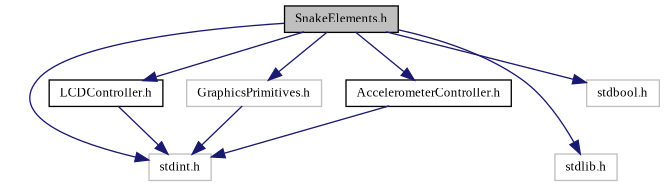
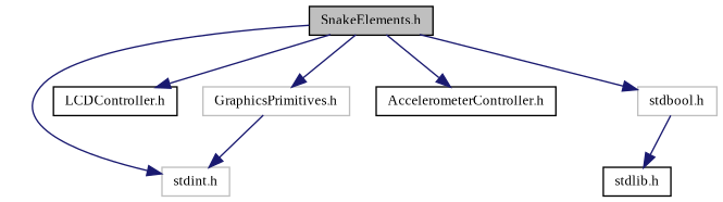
  digraph {
    fontname="Liberation Serif"
    node [color=grey75 fillcolor=white fontname="Liberation Serif" fontsize=10 shape=record style=filled]
    edge [color=midnightblue fontname="Liberation Serif" fontsize=10 labelfontname=TimesNewRoman labelfontsize=10 style=solid]
    n1 [color=black fillcolor=grey75 fontcolor=black height=0.2 label="SnakeElements.h" width=0.4]
    n2 [height=0.2 label="stdint.h" width=0.4]
-   n3 [height=0.2 label="stdlib.h" width=0.4]
+   n3 [color=black height=0.2 label="stdlib.h" width=0.4]
    n4 [height=0.2 label="stdbool.h" width=0.4]
    n5 [color=black height=0.2 label="LCDController.h" width=0.4]
    n6 [height=0.2 label="GraphicsPrimitives.h" width=0.4]
    n7 [color=black height=0.2 label="AccelerometerController.h" width=0.4]
    n1 -> n2
-   n1 -> n3
+   n4 -> n3
    n1 -> n4
    n1 -> n5
    n1 -> n6
    n1 -> n7
-   n5 -> n2
    n6 -> n2
-   n7 -> n2
  }
